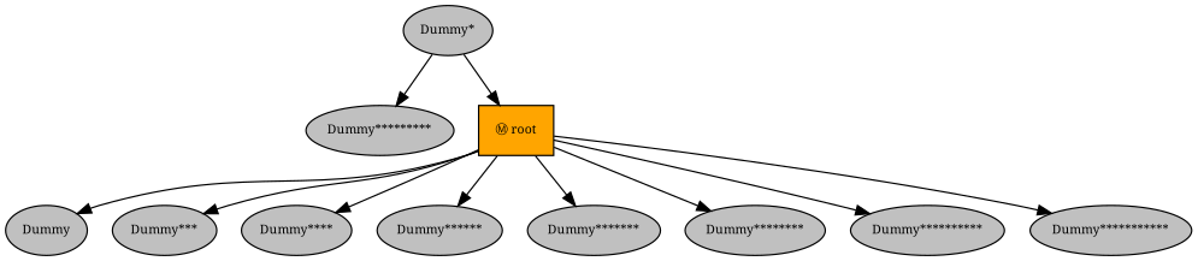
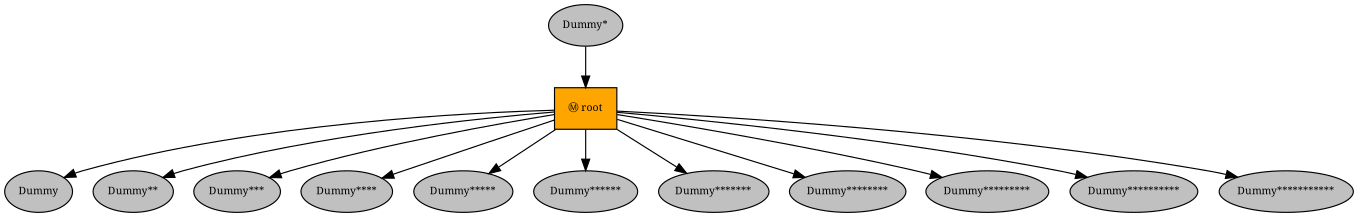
  digraph {
    fontname="Noto Serif"
    ordering=out
    node [fillcolor=gray fontcolor=black fontname="Noto Serif" fontsize=9 shape=ellipse style=filled]
    edge [fontname="Noto Serif"]
    n1 [fillcolor=orange label="Ⓜ root" shape=box]
    n2 [label=Dummy]
+   n3 [label="Dummy**"]
    n4 [label="Dummy***"]
    n5 [label="Dummy****"]
+   n6 [label="Dummy*****"]
    n7 [label="Dummy******"]
    n8 [label="Dummy*******"]
    n9 [label="Dummy********"]
    n10 [label="Dummy*********"]
    n11 [label="Dummy**********"]
    n12 [label="Dummy***********"]
    n13 [label="Dummy*"]
    n1 -> n2
+   n1 -> n3
    n1 -> n4
    n1 -> n5
+   n1 -> n6
    n1 -> n7
    n1 -> n8
    n1 -> n9
-   n13 -> n10
+   n1 -> n10
    n1 -> n11
    n1 -> n12
    n13 -> n1
  }
